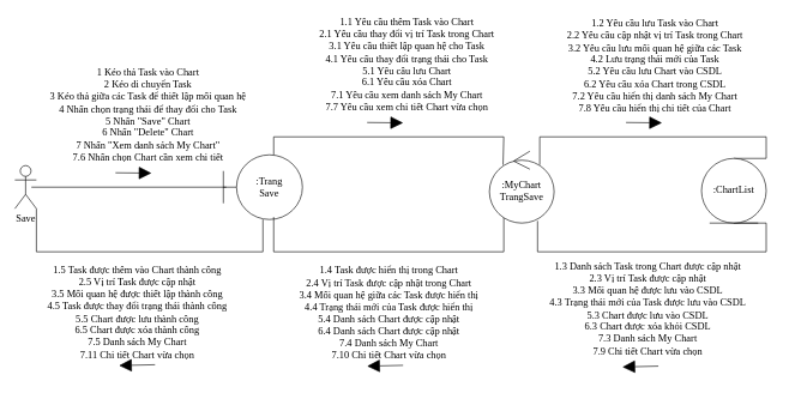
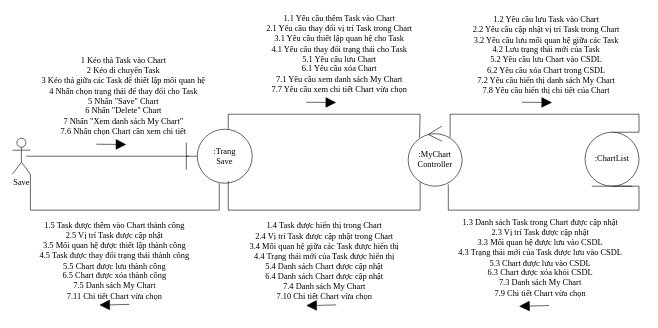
  <mxCell id="0" />
  <mxCell id="1" parent="0" />
  <mxCell id="2" value="Save" style="shape=umlActor;verticalLabelPosition=bottom;verticalAlign=top;html=1;outlineConnect=0;fontSize=14;fontFamily=Verdana;" parent="1" vertex="1"><mxGeometry x="20" y="230" width="30" height="60" as="geometry" /></mxCell>
  <mxCell id="3" value="" style="endArrow=none;html=1;exitX=0.767;exitY=0.5;exitDx=0;exitDy=0;exitPerimeter=0;entryX=0.036;entryY=0.5;entryDx=0;entryDy=0;entryPerimeter=0;fontSize=14;fontFamily=Verdana;" parent="1" source="2" target="6" edge="1"><mxGeometry width="50" height="50" relative="1" as="geometry"><mxPoint x="480" y="370" as="sourcePoint" /><mxPoint x="238" y="260" as="targetPoint" /></mxGeometry></mxCell>
  <mxCell id="4" style="edgeStyle=orthogonalEdgeStyle;rounded=0;jumpSize=6;orthogonalLoop=1;jettySize=auto;html=1;startSize=6;endArrow=none;endFill=0;endSize=15;strokeWidth=1;entryX=0.211;entryY=0.19;entryDx=0;entryDy=0;entryPerimeter=0;fontSize=14;fontFamily=Verdana;" parent="1" source="6" target="9" edge="1"><mxGeometry relative="1" as="geometry"><Array as="points"><mxPoint x="380" y="190" /><mxPoint x="700" y="190" /></Array></mxGeometry></mxCell>
  <mxCell id="5" style="edgeStyle=orthogonalEdgeStyle;rounded=0;jumpSize=6;orthogonalLoop=1;jettySize=auto;html=1;startSize=6;endArrow=none;endFill=0;endSize=15;strokeWidth=1;fontSize=14;fontFamily=Verdana;" parent="1" source="6" target="2" edge="1"><mxGeometry relative="1" as="geometry"><Array as="points"><mxPoint x="365" y="350" /><mxPoint x="50" y="350" /></Array></mxGeometry></mxCell>
  <mxCell id="6" value=":Trang&lt;br style=&quot;font-size: 14px;&quot;&gt;Save" style="shape=umlBoundary;whiteSpace=wrap;html=1;fontSize=14;fontFamily=Verdana;" parent="1" vertex="1"><mxGeometry x="310" y="215" width="110" height="90" as="geometry" /></mxCell>
  <mxCell id="7" style="edgeStyle=orthogonalEdgeStyle;rounded=0;jumpSize=6;orthogonalLoop=1;jettySize=auto;html=1;entryX=0.5;entryY=0;entryDx=0;entryDy=0;startSize=6;endArrow=none;endFill=0;endSize=15;strokeWidth=1;exitX=0.778;exitY=0.19;exitDx=0;exitDy=0;exitPerimeter=0;fontSize=14;fontFamily=Verdana;" parent="1" source="9" target="11" edge="1"><mxGeometry relative="1" as="geometry"><Array as="points"><mxPoint x="750" y="190" /><mxPoint x="1065" y="190" /></Array></mxGeometry></mxCell>
  <mxCell id="8" style="edgeStyle=orthogonalEdgeStyle;rounded=0;jumpSize=6;orthogonalLoop=1;jettySize=auto;html=1;entryX=0.636;entryY=0.962;entryDx=0;entryDy=0;entryPerimeter=0;startSize=6;endArrow=none;endFill=0;endSize=15;strokeWidth=1;fontSize=14;fontFamily=Verdana;" parent="1" source="9" target="6" edge="1"><mxGeometry relative="1" as="geometry"><Array as="points"><mxPoint x="700" y="350" /><mxPoint x="380" y="350" /></Array></mxGeometry></mxCell>
- <mxCell id="9" value=":MyChart&lt;br style=&quot;font-size: 14px;&quot;&gt;TrangSave" style="ellipse;shape=umlControl;whiteSpace=wrap;html=1;fontSize=14;fontFamily=Verdana;" parent="1" vertex="1"><mxGeometry x="680" y="210" width="90" height="100" as="geometry" /></mxCell>
+ <mxCell id="9" value=":MyChart&lt;br style=&quot;font-size: 14px;&quot;&gt;Controller" style="ellipse;shape=umlControl;whiteSpace=wrap;html=1;fontSize=14;fontFamily=Verdana;" parent="1" vertex="1"><mxGeometry x="680" y="210" width="90" height="100" as="geometry" /></mxCell>
  <mxCell id="10" style="edgeStyle=orthogonalEdgeStyle;rounded=0;jumpSize=6;orthogonalLoop=1;jettySize=auto;html=1;exitX=0.5;exitY=1;exitDx=0;exitDy=0;entryX=0.744;entryY=0.97;entryDx=0;entryDy=0;entryPerimeter=0;startSize=6;endArrow=none;endFill=0;endSize=15;strokeWidth=1;fontSize=14;fontFamily=Verdana;" parent="1" source="11" target="9" edge="1"><mxGeometry relative="1" as="geometry"><Array as="points"><mxPoint x="1065" y="350" /><mxPoint x="747" y="350" /></Array></mxGeometry></mxCell>
  <mxCell id="11" value=":ChartList" style="ellipse;shape=umlEntity;whiteSpace=wrap;html=1;fontSize=14;fontFamily=Verdana;" parent="1" vertex="1"><mxGeometry x="975" y="220" width="90" height="90" as="geometry" /></mxCell>
  <mxCell id="12" value="" style="endArrow=block;html=1;endSize=15;endFill=1;fontSize=14;fontFamily=Verdana;" parent="1" edge="1"><mxGeometry x="0.188" y="30" width="50" height="50" relative="1" as="geometry"><mxPoint x="510" y="170" as="sourcePoint" /><mxPoint x="560" y="170.5" as="targetPoint" /><mxPoint as="offset" /></mxGeometry></mxCell>
  <mxCell id="13" value="" style="endArrow=block;html=1;endSize=15;endFill=1;fontSize=14;fontFamily=Verdana;" parent="1" edge="1"><mxGeometry x="0.188" y="30" width="50" height="50" relative="1" as="geometry"><mxPoint x="160" y="240" as="sourcePoint" /><mxPoint x="210" y="240.5" as="targetPoint" /><mxPoint as="offset" /></mxGeometry></mxCell>
  <mxCell id="14" value="" style="endArrow=block;html=1;endSize=15;endFill=1;fontSize=14;fontFamily=Verdana;" parent="1" edge="1"><mxGeometry x="0.188" y="30" width="50" height="50" relative="1" as="geometry"><mxPoint x="870" y="170" as="sourcePoint" /><mxPoint x="920" y="170.5" as="targetPoint" /><mxPoint as="offset" /></mxGeometry></mxCell>
  <mxCell id="15" value="" style="group;fontSize=14;fontFamily=Verdana;" parent="1" vertex="1" connectable="0"><mxGeometry x="440" y="400" width="290" height="120" as="geometry" /></mxCell>
  <mxCell id="16" value="" style="endArrow=block;html=1;endSize=15;endFill=1;fontSize=14;fontFamily=Verdana;" parent="15" edge="1"><mxGeometry x="0.188" y="30" width="50" height="50" relative="1" as="geometry"><mxPoint x="120" y="108.0" as="sourcePoint" /><mxPoint x="70" y="109.2" as="targetPoint" /><mxPoint as="offset" /></mxGeometry></mxCell>
  <mxCell id="17" value="1.4 Task được hiển thị trong Chart&lt;br style=&quot;font-size: 14px&quot;&gt;2.4 Vị trí Task được cập nhật trong Chart&lt;br style=&quot;font-size: 14px&quot;&gt;3.4 Mối quan hệ giữa các Task được hiển thị&lt;br style=&quot;font-size: 14px&quot;&gt;4.4 Trạng thái mới của Task được hiển thị&lt;br style=&quot;font-size: 14px&quot;&gt;5.4 Danh sách Chart được cập nhật&lt;br style=&quot;font-size: 14px&quot;&gt;6.4 Danh sách Chart được cập nhật&lt;br style=&quot;font-size: 14px&quot;&gt;7.4 Danh sách My Chart&lt;br style=&quot;font-size: 14px&quot;&gt;7.10 Chi tiết Chart vừa chọn" style="text;html=1;align=center;verticalAlign=middle;resizable=0;points=[];autosize=1;fontSize=14;fontFamily=Verdana;" parent="15" vertex="1"><mxGeometry x="-60" y="-34" width="320" height="140" as="geometry" /></mxCell>
  <mxCell id="18" value="" style="group;fontSize=14;fontFamily=Verdana;" parent="1" vertex="1" connectable="0"><mxGeometry x="95" y="400" width="260" height="125" as="geometry" /></mxCell>
  <mxCell id="19" value="" style="endArrow=block;html=1;endSize=15;endFill=1;fontSize=14;fontFamily=Verdana;" parent="18" edge="1"><mxGeometry x="0.188" y="30" width="50" height="50" relative="1" as="geometry"><mxPoint x="120" y="107.143" as="sourcePoint" /><mxPoint x="70" y="108.333" as="targetPoint" /><mxPoint as="offset" /></mxGeometry></mxCell>
  <mxCell id="20" value="1.5 Task được thêm vào Chart thành công&lt;br style=&quot;font-size: 14px&quot;&gt;2.5 Vị trí Task được cập nhật&lt;br style=&quot;font-size: 14px&quot;&gt;3.5 Mối quan hệ được thiết lập thành công&lt;br style=&quot;font-size: 14px&quot;&gt;4.5 Task được thay đổi trạng thái thành công&lt;br style=&quot;font-size: 14px&quot;&gt;5.5 Chart được lưu thành công&lt;br style=&quot;font-size: 14px&quot;&gt;6.5 Chart được xóa thành công&lt;br style=&quot;font-size: 14px&quot;&gt;7.5 Danh sách My Chart&lt;br style=&quot;font-size: 14px&quot;&gt;7.11 Chi tiết Chart vừa chọn" style="text;html=1;align=center;verticalAlign=middle;resizable=0;points=[];autosize=1;fontSize=14;fontFamily=Verdana;" parent="18" vertex="1"><mxGeometry x="-70" y="-35.132" width="330" height="140" as="geometry" /></mxCell>
  <mxCell id="21" value="" style="group;fontSize=14;fontFamily=Verdana;" parent="1" vertex="1" connectable="0"><mxGeometry x="780" y="420" width="295" height="96.48" as="geometry" /></mxCell>
  <mxCell id="22" value="" style="endArrow=block;html=1;endSize=15;endFill=1;fontSize=14;fontFamily=Verdana;" parent="21" edge="1"><mxGeometry x="0.188" y="30" width="50" height="50" relative="1" as="geometry"><mxPoint x="135" y="89.095" as="sourcePoint" /><mxPoint x="85" y="90.368" as="targetPoint" /><mxPoint as="offset" /></mxGeometry></mxCell>
  <mxCell id="23" value="1.3 Danh sách Task trong Chart được cập nhật&lt;br style=&quot;font-size: 14px&quot;&gt;2.3 Vị trí Task được cập nhật&lt;br style=&quot;font-size: 14px&quot;&gt;3.3 Mối quan hệ được lưu vào CSDL&lt;br style=&quot;font-size: 14px&quot;&gt;4.3 Trạng thái mới của Task được lưu vào CSDL&lt;br style=&quot;font-size: 14px&quot;&gt;5.3 Chart được lưu vào CSDL&lt;br style=&quot;font-size: 14px&quot;&gt;6.3 Chart được xóa khỏi CSDL&lt;br style=&quot;font-size: 14px&quot;&gt;7.3 Danh sách My Chart&lt;br style=&quot;font-size: 14px&quot;&gt;7.9 Chi tiết Chart vừa chọn" style="text;html=1;align=center;verticalAlign=middle;resizable=0;points=[];autosize=1;fontSize=14;fontFamily=Verdana;" parent="21" vertex="1"><mxGeometry x="-55" y="-59.711" width="350" height="140" as="geometry" /></mxCell>
  <mxCell id="24" value="1 Kéo thả Task vào Chart&lt;br style=&quot;font-size: 14px&quot;&gt;2 Kéo di chuyển Task&lt;br style=&quot;font-size: 14px&quot;&gt;3 Kéo thả giữa các Task để thiết lập mối quan hệ&lt;br style=&quot;font-size: 14px&quot;&gt;4 Nhấn chọn trạng thái để thay đổi cho Task&lt;br style=&quot;font-size: 14px&quot;&gt;5 Nhấn &quot;Save&quot; Chart&lt;br style=&quot;font-size: 14px&quot;&gt;6 Nhấn &quot;Delete&quot; Chart&lt;br style=&quot;font-size: 14px&quot;&gt;7 Nhấn &quot;Xem danh sách My Chart&quot;&lt;br style=&quot;font-size: 14px&quot;&gt;7.6 Nhấn chọn Chart cần xem chi tiết" style="text;html=1;align=center;verticalAlign=middle;resizable=0;points=[];autosize=1;fontSize=14;fontFamily=Verdana;" parent="1" vertex="1"><mxGeometry x="25" y="90" width="360" height="140" as="geometry" /></mxCell>
  <mxCell id="25" value="1.1 Yêu cầu thêm Task vào Chart&lt;br style=&quot;font-size: 14px;&quot;&gt;2.1 Yêu cầu thay đổi vị trí Task trong Chart&lt;br style=&quot;font-size: 14px;&quot;&gt;3.1 Yêu cầu thiết lập quan hệ cho Task&lt;br style=&quot;font-size: 14px;&quot;&gt;4.1 Yêu cấu thay đổi trạng thái cho Task&lt;br style=&quot;font-size: 14px;&quot;&gt;5.1 Yêu câu lưu Chart&lt;br style=&quot;font-size: 14px;&quot;&gt;6.1 Yêu cầu xóa Chart&lt;br style=&quot;font-size: 14px;&quot;&gt;7.1 Yêu cầu xem danh sách My Chart&lt;br style=&quot;font-size: 14px;&quot;&gt;7.7 Yêu cầu xem chi tiết Chart vừa chọn" style="text;html=1;align=center;verticalAlign=middle;resizable=0;points=[];autosize=1;fontSize=14;fontFamily=Verdana;" parent="1" vertex="1"><mxGeometry x="405" y="20" width="320" height="140" as="geometry" /></mxCell>
  <mxCell id="26" value="1.2 Yêu cầu lưu Task vào Chart&lt;br style=&quot;font-size: 14px;&quot;&gt;2.2 Yêu cầu cập nhật vị trí Task trong Chart&lt;br style=&quot;font-size: 14px;&quot;&gt;3.2 Yêu cầu lưu mối quan hệ giữa các Task&lt;br style=&quot;font-size: 14px;&quot;&gt;4.2 Lưu trạng thái mới của Task&lt;br style=&quot;font-size: 14px;&quot;&gt;5.2 Yêu cầu lưu Chart vào CSDL&lt;br style=&quot;font-size: 14px;&quot;&gt;6.2 Yêu cầu xóa Chart trong CSDL&lt;br style=&quot;font-size: 14px;&quot;&gt;7.2 Yêu cầu hiển thị danh sách My Chart&lt;br style=&quot;font-size: 14px;&quot;&gt;7.8 Yêu cầu hiển thị chi tiết của Chart&lt;br style=&quot;font-size: 14px;&quot;&gt;&lt;br style=&quot;font-size: 14px;&quot;&gt;" style="text;html=1;align=center;verticalAlign=middle;resizable=0;points=[];autosize=1;fontSize=14;fontFamily=Verdana;" parent="1" vertex="1"><mxGeometry x="750" y="20" width="320" height="160" as="geometry" /></mxCell>
